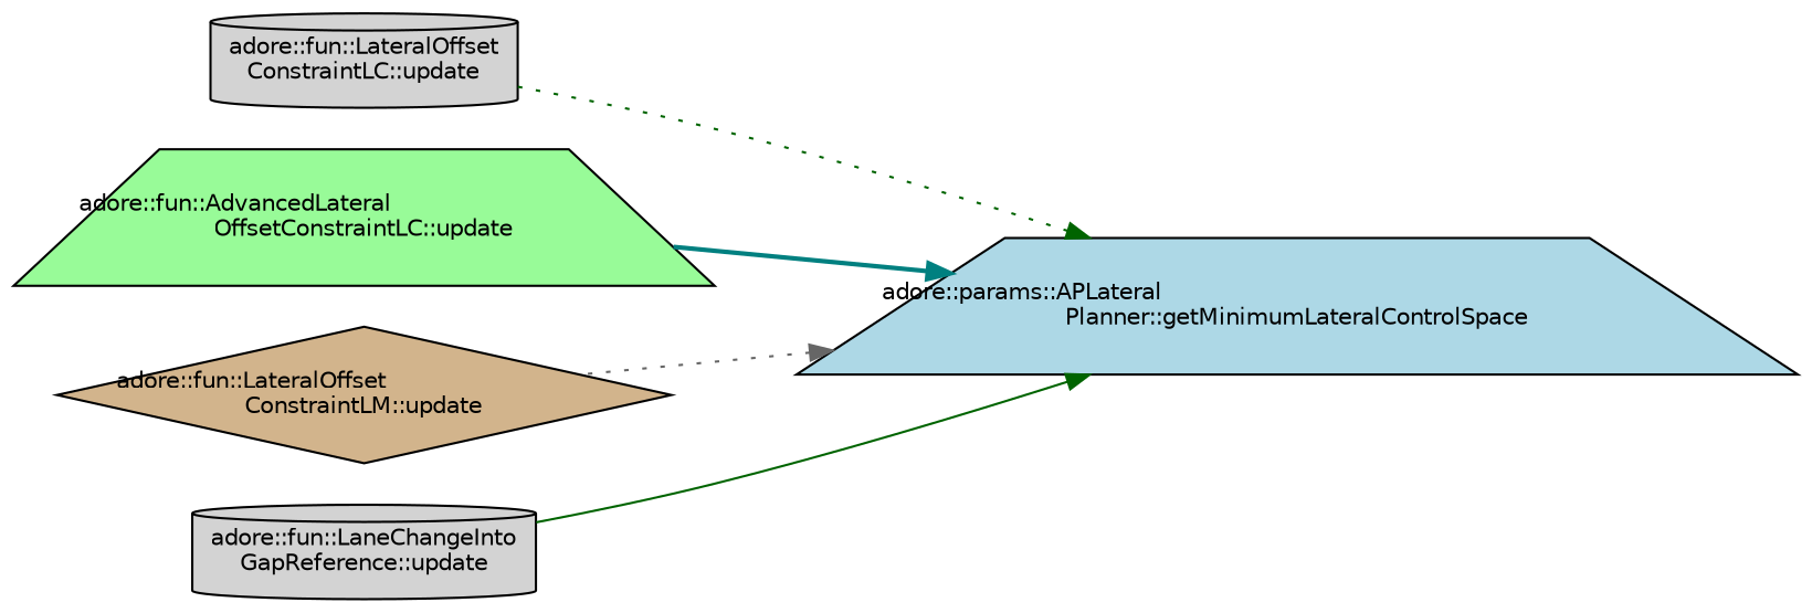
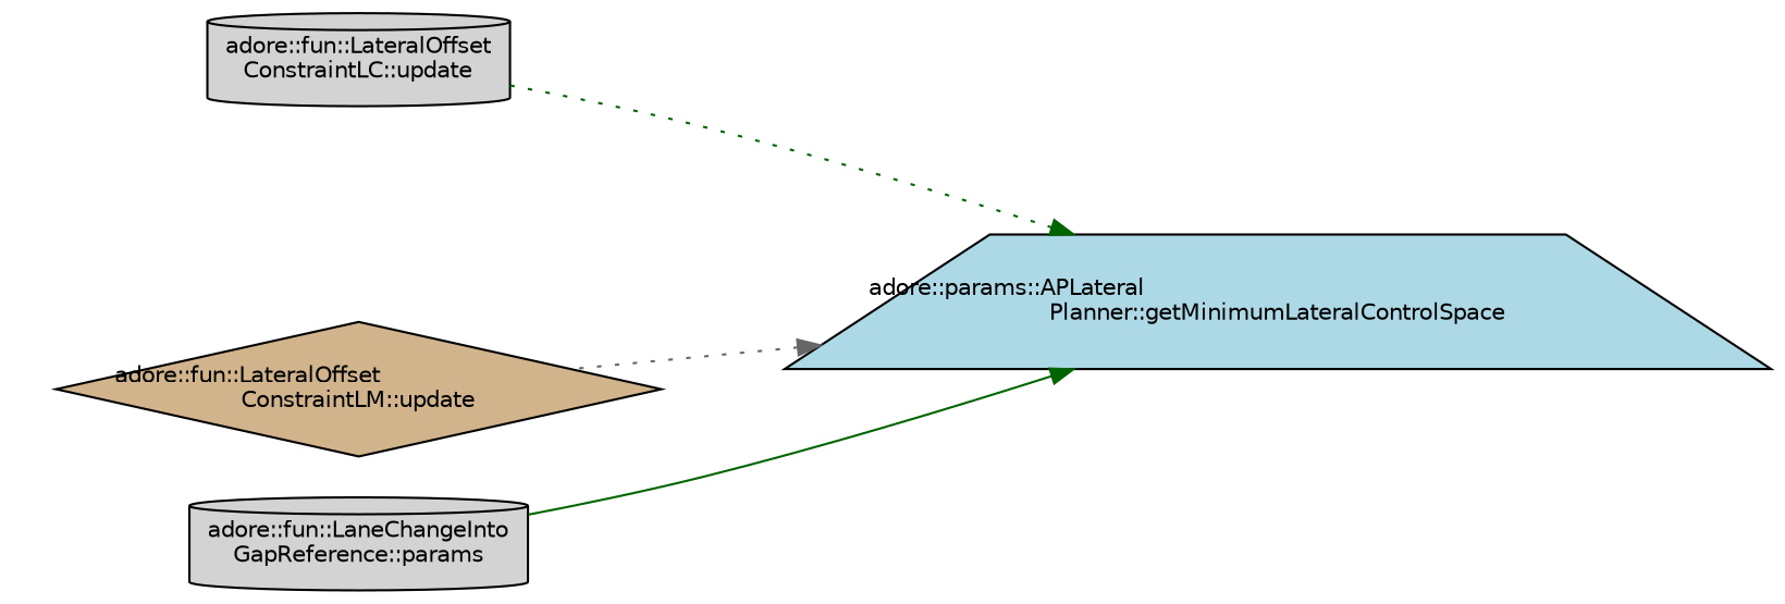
  digraph {
    rankdir=RL
    node [color=black fillcolor=lightgrey fontname=Helvetica fontsize=10 shape=trapezium style=filled]
    edge [color=darkgreen dir=back fontname=Helvetica fontsize=10 labelfontname=Helvetica labelfontsize=10 style=dotted]
    n1 [fillcolor=lightblue fontcolor=black height=0.2 label="adore::params::APLateral\lPlanner::getMinimumLateralControlSpace" width=0.4]
    n2 [height=0.2 label="adore::fun::LateralOffset\lConstraintLC::update" shape=cylinder width=0.4]
-   n3 [fillcolor=palegreen height=0.2 label="adore::fun::AdvancedLateral\lOffsetConstraintLC::update" width=0.4]
    n4 [fillcolor=tan height=0.2 label="adore::fun::LateralOffset\lConstraintLM::update" shape=diamond width=0.4]
-   n5 [height=0.2 label="adore::fun::LaneChangeInto\lGapReference::update" shape=cylinder width=0.4]
+   n5 [height=0.2 label="adore::fun::LaneChangeInto\lGapReference::params" shape=cylinder width=0.4]
    n1 -> n2
-   n1 -> n3 [color=teal style=bold]
    n1 -> n4 [color=gray40]
    n1 -> n5 [style=solid]
  }
